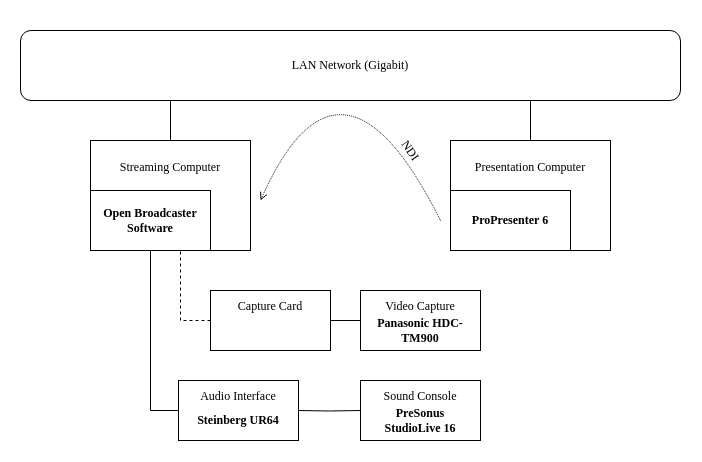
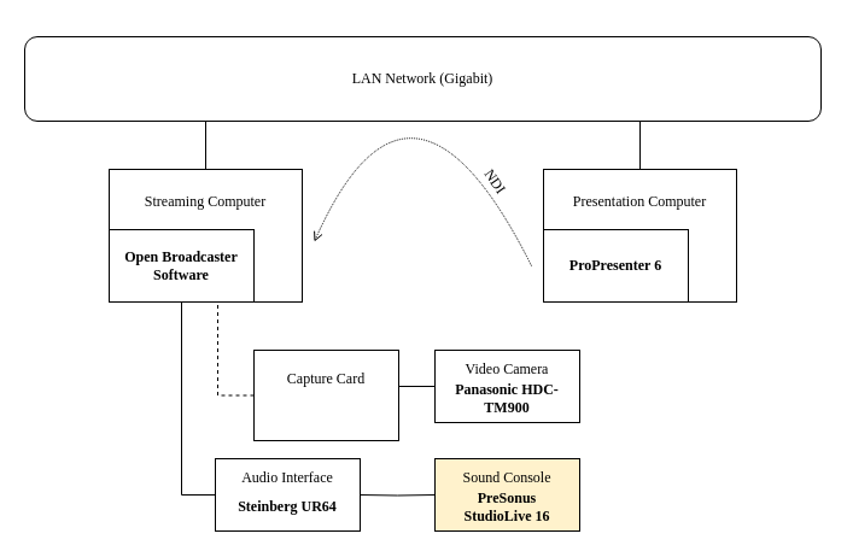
  <mxCell id="0" />
  <mxCell id="1" parent="0" />
  <mxCell id="2" style="edgeStyle=orthogonalEdgeStyle;rounded=0;orthogonalLoop=1;jettySize=auto;html=1;exitX=0;exitY=0.5;exitDx=0;exitDy=0;entryX=1;entryY=0.5;entryDx=0;entryDy=0;endArrow=none;endFill=0;fontFamily=Verdana;" edge="1" parent="1" target="6"><mxGeometry relative="1" as="geometry"><mxPoint x="360" y="320" as="sourcePoint" /></mxGeometry></mxCell>
  <mxCell id="3" style="edgeStyle=orthogonalEdgeStyle;rounded=0;orthogonalLoop=1;jettySize=auto;html=1;exitX=0.5;exitY=0;exitDx=0;exitDy=0;endArrow=none;endFill=0;fontFamily=Verdana;" edge="1" parent="1" source="4"><mxGeometry relative="1" as="geometry"><mxPoint x="530" y="60" as="targetPoint" /></mxGeometry></mxCell>
  <mxCell id="4" value="&lt;div&gt;Presentation Computer&lt;/div&gt;&lt;div&gt;&lt;br&gt;&lt;/div&gt;&lt;div&gt;&lt;br&gt;&lt;/div&gt;&lt;div&gt;&lt;br&gt;&lt;/div&gt;&lt;div&gt;&lt;br&gt;&lt;/div&gt;" style="rounded=0;whiteSpace=wrap;html=1;fontFamily=Verdana;" vertex="1" parent="1"><mxGeometry x="450" y="140" width="160" height="110" as="geometry" /></mxCell>
  <mxCell id="5" style="edgeStyle=orthogonalEdgeStyle;rounded=0;orthogonalLoop=1;jettySize=auto;html=1;exitX=0;exitY=0.5;exitDx=0;exitDy=0;entryX=0.75;entryY=1;entryDx=0;entryDy=0;endArrow=none;endFill=0;fontFamily=Verdana;dashed=1;" edge="1" parent="1" source="6" target="13"><mxGeometry relative="1" as="geometry" /></mxCell>
- <mxCell id="6" value="&lt;p style=&quot;line-height: 60%&quot;&gt;&lt;/p&gt;&lt;div&gt;Capture Card&lt;/div&gt;&lt;div&gt;&lt;br&gt;&lt;/div&gt;&lt;div&gt;&lt;br&gt;&lt;/div&gt;&lt;p&gt;&lt;/p&gt;" style="rounded=0;whiteSpace=wrap;html=1;fontFamily=Verdana;" vertex="1" parent="1"><mxGeometry x="210" y="290" width="120" height="60" as="geometry" /></mxCell>
+ <mxCell id="6" value="&lt;p style=&quot;line-height: 60%&quot;&gt;&lt;/p&gt;&lt;div&gt;Capture Card&lt;/div&gt;&lt;div&gt;&lt;br&gt;&lt;/div&gt;&lt;div&gt;&lt;br&gt;&lt;/div&gt;&lt;p&gt;&lt;/p&gt;" style="rounded=0;whiteSpace=wrap;html=1;fontFamily=Verdana;" vertex="1" parent="1"><mxGeometry x="210" y="290" width="120" height="75" as="geometry" /></mxCell>
  <mxCell id="7" style="edgeStyle=orthogonalEdgeStyle;rounded=0;orthogonalLoop=1;jettySize=auto;html=1;exitX=0;exitY=0.5;exitDx=0;exitDy=0;entryX=0.5;entryY=1;entryDx=0;entryDy=0;endArrow=none;endFill=0;fontFamily=Verdana;" edge="1" parent="1" source="8" target="13"><mxGeometry relative="1" as="geometry" /></mxCell>
  <mxCell id="8" value="&lt;div&gt;Audio Interface&lt;/div&gt;&lt;div&gt;&lt;br&gt;&lt;/div&gt;&lt;div&gt;&lt;br&gt;&lt;/div&gt;" style="rounded=0;whiteSpace=wrap;html=1;fontFamily=Verdana;" vertex="1" parent="1"><mxGeometry x="178" y="380" width="120" height="60" as="geometry" /></mxCell>
  <mxCell id="9" style="edgeStyle=orthogonalEdgeStyle;rounded=0;orthogonalLoop=1;jettySize=auto;html=1;exitX=0;exitY=0.5;exitDx=0;exitDy=0;endArrow=none;endFill=0;fontFamily=Verdana;" edge="1" parent="1" target="8"><mxGeometry relative="1" as="geometry"><mxPoint x="360" y="410" as="sourcePoint" /></mxGeometry></mxCell>
  <mxCell id="10" value="ProPresenter 6" style="rounded=0;whiteSpace=wrap;html=1;fontFamily=Verdana;fontStyle=1" vertex="1" parent="1"><mxGeometry x="450" y="190" width="120" height="60" as="geometry" /></mxCell>
  <mxCell id="11" style="edgeStyle=orthogonalEdgeStyle;rounded=0;orthogonalLoop=1;jettySize=auto;html=1;exitX=0.5;exitY=0;exitDx=0;exitDy=0;endArrow=none;endFill=0;fontFamily=Verdana;" edge="1" parent="1" source="12"><mxGeometry relative="1" as="geometry"><mxPoint x="170" y="60" as="targetPoint" /></mxGeometry></mxCell>
  <mxCell id="12" value="&lt;div&gt;Streaming Computer&lt;/div&gt;&lt;div&gt;&lt;br&gt;&lt;/div&gt;&lt;div&gt;&lt;br&gt;&lt;/div&gt;&lt;div&gt;&lt;br&gt;&lt;/div&gt;&lt;div&gt;&lt;br&gt;&lt;/div&gt;" style="rounded=0;whiteSpace=wrap;html=1;fontFamily=Verdana;" vertex="1" parent="1"><mxGeometry x="90" y="140" width="160" height="110" as="geometry" /></mxCell>
  <mxCell id="13" value="Open Broadcaster&lt;br&gt;Software" style="rounded=0;whiteSpace=wrap;html=1;fontFamily=Verdana;fontStyle=1" vertex="1" parent="1"><mxGeometry x="90" y="190" width="120" height="60" as="geometry" /></mxCell>
  <mxCell id="14" value="LAN Network (Gigabit)" style="rounded=1;whiteSpace=wrap;html=1;fontFamily=Verdana;" vertex="1" parent="1"><mxGeometry y="30" width="660" height="70" as="geometry" x="20" /></mxCell>
  <mxCell id="15" value="Steinberg UR64" style="text;html=1;strokeColor=none;fillColor=none;align=center;verticalAlign=middle;whiteSpace=wrap;rounded=0;fontFamily=Verdana;fontStyle=1" vertex="1" parent="1"><mxGeometry x="188" y="410" width="100" height="20" as="geometry" /></mxCell>
- <mxCell id="16" value="&lt;p style=&quot;line-height: 60%&quot;&gt;&lt;/p&gt;&lt;div&gt;Video Capture&lt;br&gt;&lt;/div&gt;&lt;div&gt;&lt;br&gt;&lt;/div&gt;&lt;div&gt;&lt;br&gt;&lt;/div&gt;&lt;p&gt;&lt;/p&gt;" style="rounded=0;whiteSpace=wrap;html=1;fontFamily=Verdana;" vertex="1" parent="1"><mxGeometry x="360" y="290" width="120" height="60" as="geometry" /></mxCell>
+ <mxCell id="16" value="&lt;p style=&quot;line-height: 60%&quot;&gt;&lt;/p&gt;&lt;div&gt;Video Camera&lt;br&gt;&lt;/div&gt;&lt;div&gt;&lt;br&gt;&lt;/div&gt;&lt;div&gt;&lt;br&gt;&lt;/div&gt;&lt;p&gt;&lt;/p&gt;" style="rounded=0;whiteSpace=wrap;html=1;fontFamily=Verdana;" vertex="1" parent="1"><mxGeometry x="360" y="290" width="120" height="60" as="geometry" /></mxCell>
  <mxCell id="17" value="Panasonic HDC-TM900" style="text;html=1;strokeColor=none;fillColor=none;align=center;verticalAlign=middle;whiteSpace=wrap;rounded=0;fontFamily=Verdana;fontStyle=1" vertex="1" parent="1"><mxGeometry x="370" y="320" width="100" height="20" as="geometry" /></mxCell>
- <mxCell id="18" value="&lt;p style=&quot;line-height: 60%&quot;&gt;&lt;/p&gt;&lt;div&gt;Sound Console&lt;br&gt;&lt;/div&gt;&lt;div&gt;&lt;br&gt;&lt;/div&gt;&lt;div&gt;&lt;br&gt;&lt;/div&gt;&lt;p&gt;&lt;/p&gt;" style="rounded=0;whiteSpace=wrap;html=1;fontFamily=Verdana;" vertex="1" parent="1"><mxGeometry x="360" y="380" width="120" height="60" as="geometry" /></mxCell>
+ <mxCell id="18" value="&lt;p style=&quot;line-height: 60%&quot;&gt;&lt;/p&gt;&lt;div&gt;Sound Console&lt;br&gt;&lt;/div&gt;&lt;div&gt;&lt;br&gt;&lt;/div&gt;&lt;div&gt;&lt;br&gt;&lt;/div&gt;&lt;p&gt;&lt;/p&gt;" style="rounded=0;whiteSpace=wrap;html=1;fontFamily=Verdana;fillColor=#fff2cc;" vertex="1" parent="1"><mxGeometry x="360" y="380" width="120" height="60" as="geometry" /></mxCell>
  <mxCell id="19" value="PreSonus StudioLive 16" style="text;html=1;strokeColor=none;fillColor=none;align=center;verticalAlign=middle;whiteSpace=wrap;rounded=0;fontFamily=Verdana;fontStyle=1" vertex="1" parent="1"><mxGeometry x="370" y="410" width="100" height="20" as="geometry" /></mxCell>
  <mxCell id="20" value="" style="endArrow=open;html=1;fontFamily=Verdana;strokeColor=#000000;curved=1;dashed=1;dashPattern=1 1;endFill=0;" edge="1" parent="1"><mxGeometry width="50" height="50" relative="1" as="geometry"><mxPoint x="440" y="220" as="sourcePoint" /><mxPoint x="260" y="200" as="targetPoint" /><Array as="points"><mxPoint x="340" y="20" /></Array></mxGeometry></mxCell>
  <mxCell id="21" value="NDI" style="text;html=1;align=center;verticalAlign=middle;resizable=0;points=[];autosize=1;fontFamily=Verdana;rotation=55;" vertex="1" parent="1"><mxGeometry x="390" y="140" width="40" height="20" as="geometry" /></mxCell>
